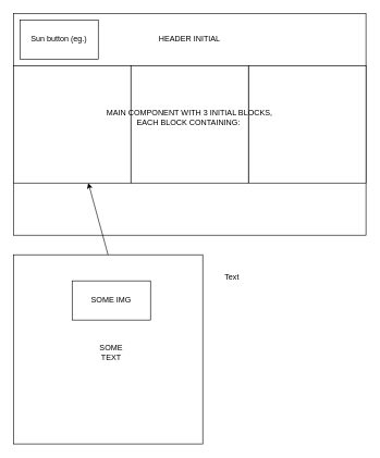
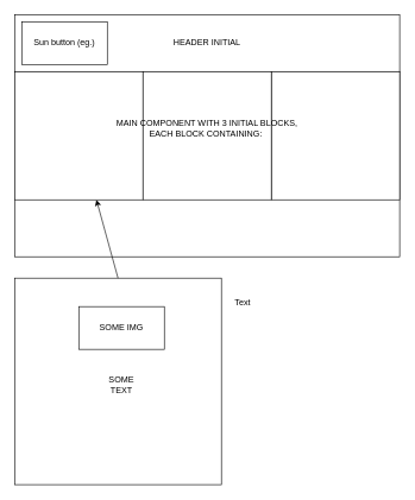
  <mxCell id="0" />
  <mxCell id="1" parent="0" />
  <mxCell id="2" value="HEADER INITIAL" style="rounded=0;whiteSpace=wrap;html=1;" vertex="1" parent="1"><mxGeometry x="20" y="20" width="540" height="80" as="geometry" /></mxCell>
  <mxCell id="3" value="" style="rounded=0;whiteSpace=wrap;html=1;" vertex="1" parent="1"><mxGeometry x="20" y="100" width="540" height="260" as="geometry" /></mxCell>
  <mxCell id="4" value="" style="whiteSpace=wrap;html=1;aspect=fixed;" vertex="1" parent="1"><mxGeometry x="380" y="100" width="180" height="180" as="geometry" /></mxCell>
  <mxCell id="5" value="" style="whiteSpace=wrap;html=1;aspect=fixed;" vertex="1" parent="1"><mxGeometry x="20" y="100" width="180" height="180" as="geometry" /></mxCell>
  <mxCell id="6" value="" style="whiteSpace=wrap;html=1;aspect=fixed;" vertex="1" parent="1"><mxGeometry x="200" y="100" width="180" height="180" as="geometry" /></mxCell>
  <mxCell id="7" value="MAIN COMPONENT WITH 3 INITIAL BLOCKS, EACH BLOCK CONTAINING:&amp;nbsp;" style="text;html=1;strokeColor=none;fillColor=none;align=center;verticalAlign=middle;whiteSpace=wrap;rounded=0;" vertex="1" parent="1"><mxGeometry x="150" y="120" width="280" height="120" as="geometry" /></mxCell>
  <mxCell id="8" value="" style="whiteSpace=wrap;html=1;aspect=fixed;" vertex="1" parent="1"><mxGeometry x="20" y="390" width="290" height="290" as="geometry" /></mxCell>
  <mxCell id="9" value="SOME TEXT" style="text;html=1;strokeColor=none;fillColor=none;align=center;verticalAlign=middle;whiteSpace=wrap;rounded=0;" vertex="1" parent="1"><mxGeometry x="140" y="525" width="60" height="30" as="geometry" /></mxCell>
  <mxCell id="10" value="SOME IMG" style="rounded=0;whiteSpace=wrap;html=1;" vertex="1" parent="1"><mxGeometry x="110" y="430" width="120" height="60" as="geometry" /></mxCell>
- <mxCell id="11" value="Text" style="text;html=1;strokeColor=none;fillColor=none;align=center;verticalAlign=middle;whiteSpace=wrap;rounded=0;" vertex="1" parent="1"><mxGeometry x="325" y="410" width="60" height="30" as="geometry" /></mxCell>
+ <mxCell id="11" value="Text" style="text;html=1;strokeColor=none;fillColor=none;align=center;verticalAlign=middle;whiteSpace=wrap;rounded=0;" vertex="1" parent="1"><mxGeometry x="310" y="410" width="60" height="30" as="geometry" /></mxCell>
  <mxCell id="12" value="" style="endArrow=classic;html=1;exitX=0.5;exitY=0;exitDx=0;exitDy=0;" edge="1" parent="1" source="8" target="5"><mxGeometry width="50" height="50" relative="1" as="geometry"><mxPoint x="320" y="410" as="sourcePoint" /><mxPoint x="370" y="360" as="targetPoint" /></mxGeometry></mxCell>
  <mxCell id="13" value="Sun button (eg.)" style="rounded=0;whiteSpace=wrap;html=1;" vertex="1" parent="1"><mxGeometry x="30" y="30" width="120" height="60" as="geometry" /></mxCell>
